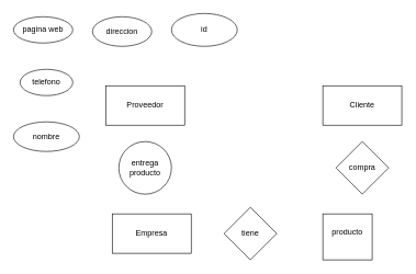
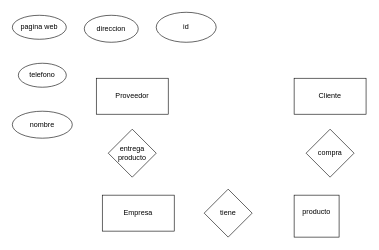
  <mxCell id="0" />
  <mxCell id="1" parent="0" />
  <mxCell id="2" value="Proveedor" style="rounded=0;whiteSpace=wrap;html=1;" vertex="1" parent="1"><mxGeometry x="160" y="130" width="120" height="60" as="geometry" /></mxCell>
  <mxCell id="3" value="id" style="ellipse;whiteSpace=wrap;html=1;" vertex="1" parent="1"><mxGeometry x="260" y="20" width="100" height="50" as="geometry" /></mxCell>
  <mxCell id="4" value="nombre" style="ellipse;whiteSpace=wrap;html=1;" vertex="1" parent="1"><mxGeometry y="185" width="100" height="45" as="geometry" x="20" /></mxCell>
  <mxCell id="5" value="direccion" style="ellipse;whiteSpace=wrap;html=1;" vertex="1" parent="1"><mxGeometry x="140" y="25" width="90" height="45" as="geometry" /></mxCell>
  <mxCell id="6" value="telefono" style="ellipse;whiteSpace=wrap;html=1;" vertex="1" parent="1"><mxGeometry x="30" y="105" width="80" height="40" as="geometry" /></mxCell>
  <mxCell id="7" value="pagina web" style="ellipse;whiteSpace=wrap;html=1;" vertex="1" parent="1"><mxGeometry y="25" width="90" height="40" as="geometry" x="20" /></mxCell>
- <mxCell id="8" value="entrega producto" style="ellipse;whiteSpace=wrap;html=1;" vertex="1" parent="1"><mxGeometry x="180" y="215" width="80" height="80" as="geometry" /></mxCell>
+ <mxCell id="8" value="entrega producto" style="rhombus;whiteSpace=wrap;html=1;" vertex="1" parent="1"><mxGeometry x="180" y="215" width="80" height="80" as="geometry" /></mxCell>
  <mxCell id="9" value="compra" style="rhombus;whiteSpace=wrap;html=1;" vertex="1" parent="1"><mxGeometry x="510" y="215" width="80" height="80" as="geometry" /></mxCell>
  <mxCell id="10" value="&lt;div&gt;producto&lt;/div&gt;&lt;div&gt;&lt;br&gt;&lt;/div&gt;" style="rounded=0;whiteSpace=wrap;html=1;" vertex="1" parent="1"><mxGeometry x="490" y="325" width="75" height="70" as="geometry" /></mxCell>
  <mxCell id="11" value="tiene" style="rhombus;whiteSpace=wrap;html=1;" vertex="1" parent="1"><mxGeometry x="340" y="315" width="80" height="80" as="geometry" /></mxCell>
  <mxCell id="12" value="Cliente" style="rounded=0;whiteSpace=wrap;html=1;" vertex="1" parent="1"><mxGeometry x="490" y="130" width="120" height="60" as="geometry" /></mxCell>
  <mxCell id="13" value="Empresa" style="rounded=0;whiteSpace=wrap;html=1;" vertex="1" parent="1"><mxGeometry x="170" y="325" width="120" height="60" as="geometry" /></mxCell>
